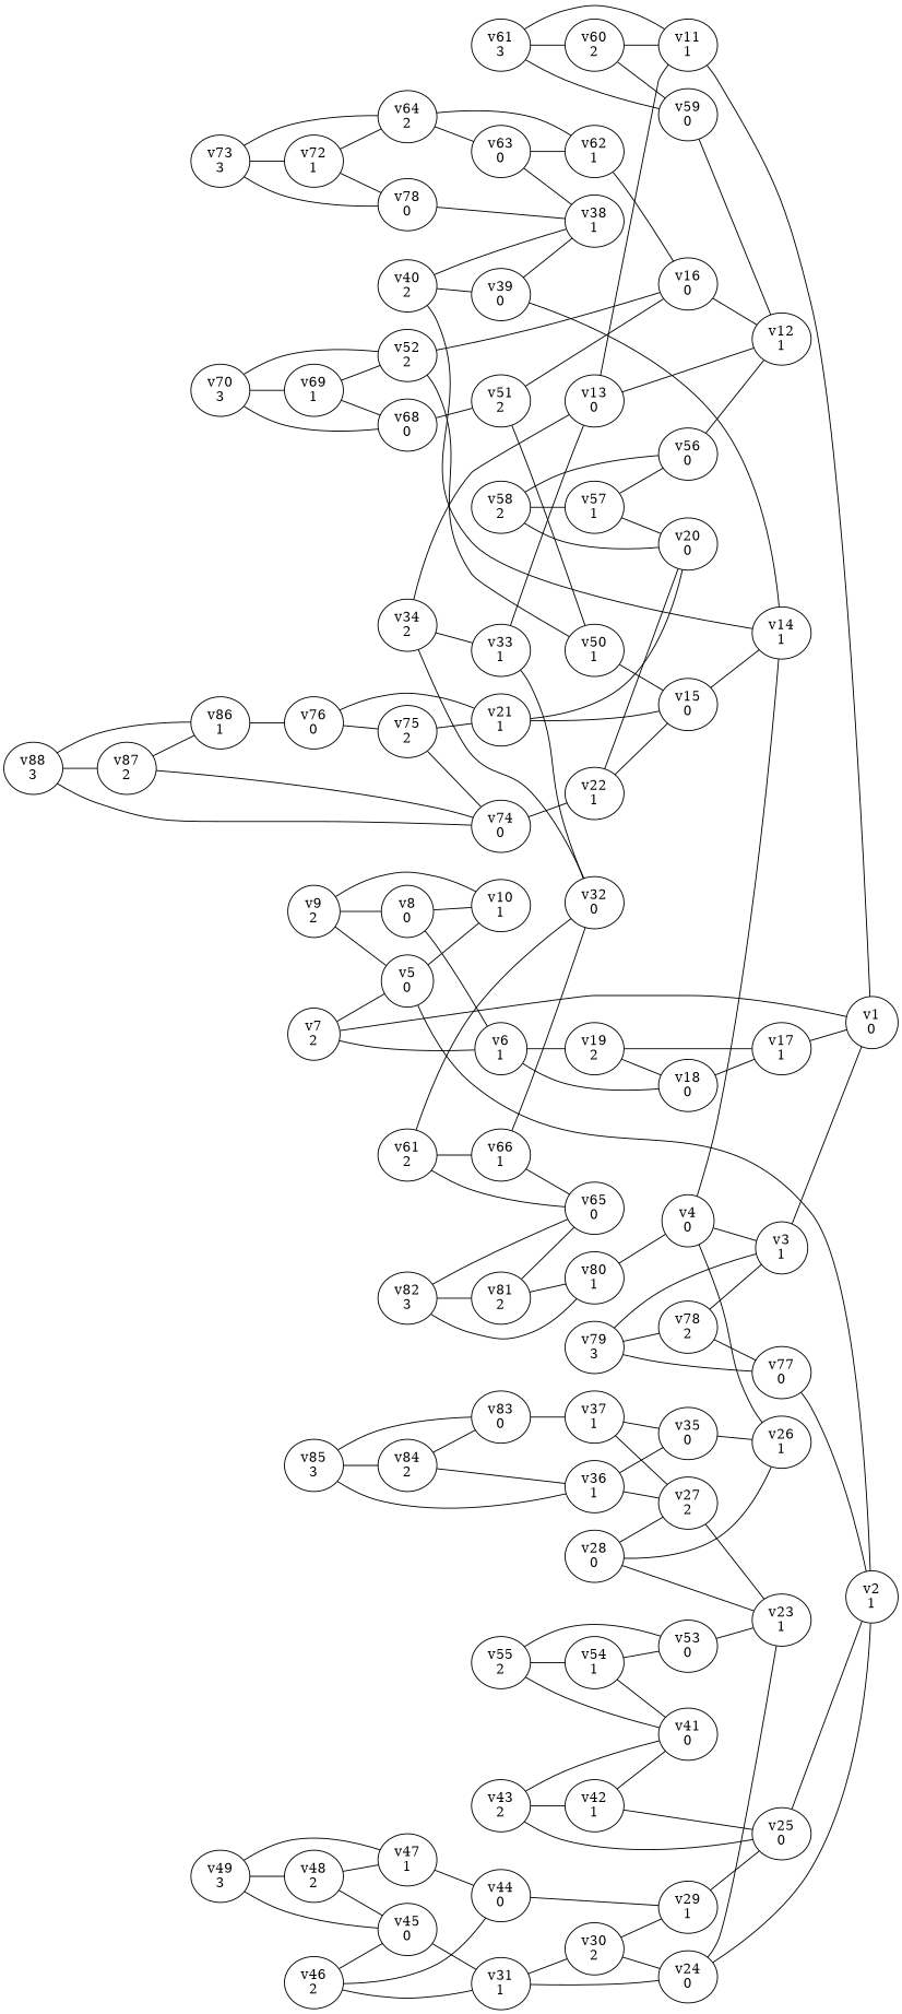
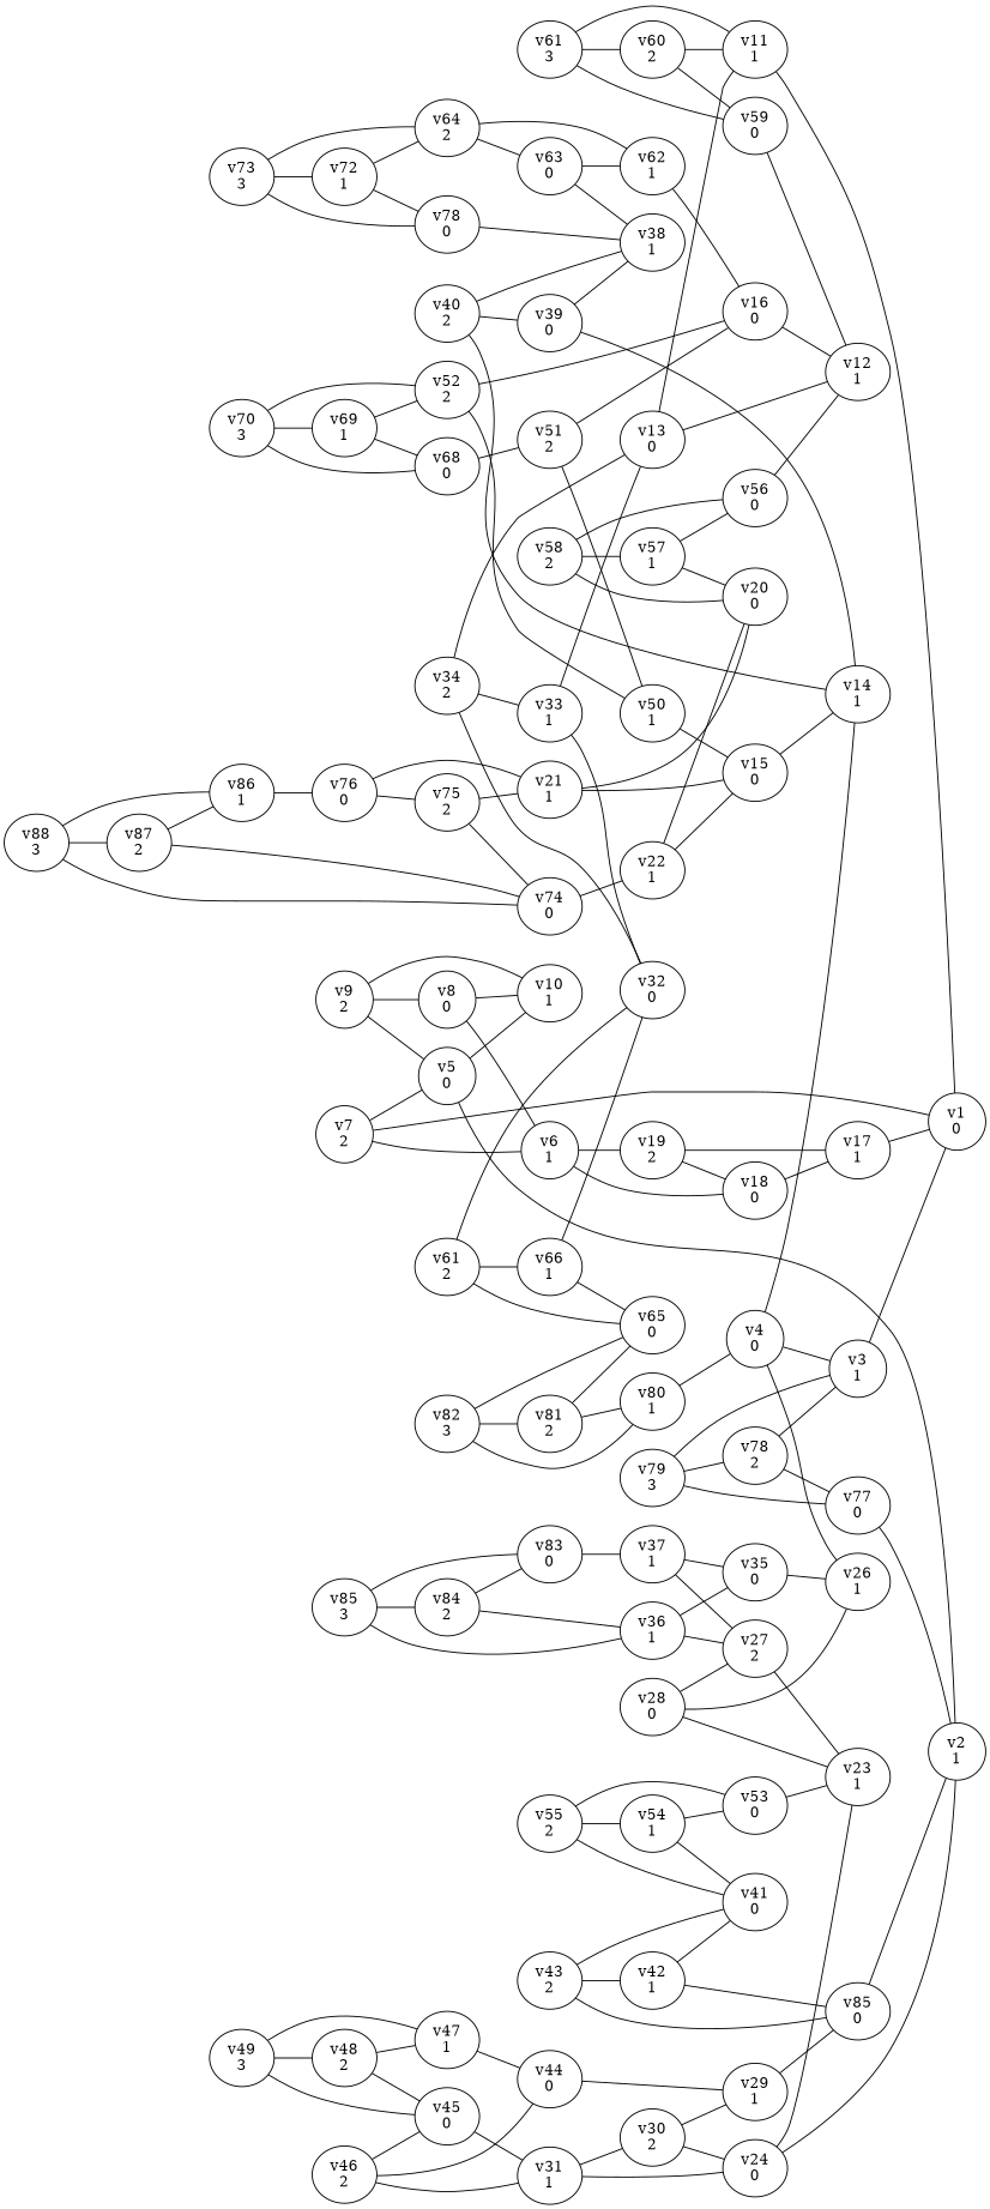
  graph {
    rankdir=LR
    n1 [label="v1\n0"]
    n2 [label="v10\n1"]
    n3 [label="v11\n1"]
    n4 [label="v12\n1"]
    n5 [label="v13\n0"]
    n6 [label="v14\n1"]
    n7 [label="v15\n0"]
    n8 [label="v16\n0"]
    n9 [label="v17\n1"]
    n10 [label="v18\n0"]
    n11 [label="v19\n2"]
    n12 [label="v2\n1"]
    n13 [label="v20\n0"]
    n14 [label="v21\n1"]
    n15 [label="v22\n1"]
    n16 [label="v23\n1"]
    n17 [label="v24\n0"]
-   n18 [label="v25\n0"]
+   n18 [label="v85\n0"]
    n19 [label="v26\n1"]
    n20 [label="v27\n2"]
    n21 [label="v28\n0"]
    n22 [label="v29\n1"]
    n23 [label="v3\n1"]
    n24 [label="v30\n2"]
    n25 [label="v31\n1"]
    n26 [label="v32\n0"]
    n27 [label="v33\n1"]
    n28 [label="v34\n2"]
    n29 [label="v35\n0"]
    n30 [label="v36\n1"]
    n31 [label="v37\n1"]
    n32 [label="v38\n1"]
    n33 [label="v39\n0"]
    n34 [label="v4\n0"]
    n35 [label="v40\n2"]
    n36 [label="v41\n0"]
    n37 [label="v42\n1"]
    n38 [label="v43\n2"]
    n39 [label="v44\n0"]
    n40 [label="v45\n0"]
    n41 [label="v46\n2"]
    n42 [label="v47\n1"]
    n43 [label="v48\n2"]
    n44 [label="v49\n3"]
    n45 [label="v5\n0"]
    n46 [label="v50\n1"]
    n47 [label="v51\n2"]
    n48 [label="v52\n2"]
    n49 [label="v53\n0"]
    n50 [label="v54\n1"]
    n51 [label="v55\n2"]
    n52 [label="v56\n0"]
    n53 [label="v57\n1"]
    n54 [label="v58\n2"]
    n55 [label="v59\n0"]
    n56 [label="v6\n1"]
    n57 [label="v60\n2"]
    n58 [label="v61\n3"]
    n59 [label="v62\n1"]
    n60 [label="v63\n0"]
    n61 [label="v64\n2"]
    n62 [label="v65\n0"]
    n63 [label="v66\n1"]
    n64 [label="v61\n2"]
    n65 [label="v68\n0"]
    n66 [label="v69\n1"]
    n67 [label="v7\n2"]
    n68 [label="v70\n3"]
    n69 [label="v78\n0"]
    n70 [label="v72\n1"]
    n71 [label="v73\n3"]
    n72 [label="v74\n0"]
    n73 [label="v75\n2"]
    n74 [label="v76\n0"]
    n75 [label="v77\n0"]
    n76 [label="v78\n2"]
    n77 [label="v79\n3"]
    n78 [label="v8\n0"]
    n79 [label="v80\n1"]
    n80 [label="v81\n2"]
    n81 [label="v82\n3"]
    n82 [label="v83\n0"]
    n83 [label="v84\n2"]
    n84 [label="v85\n3"]
    n85 [label="v86\n1"]
    n86 [label="v87\n2"]
    n87 [label="v88\n3"]
    n88 [label="v9\n2"]
    n3 -- n1
    n5 -- n3
    n5 -- n4
    n7 -- n6
    n8 -- n4
    n9 -- n1
    n10 -- n9
    n11 -- n9
    n11 -- n10
    n14 -- n7
    n14 -- n13
    n15 -- n7
    n15 -- n13
    n17 -- n12
    n17 -- n16
    n18 -- n12
    n20 -- n16
    n21 -- n16
    n21 -- n19
    n21 -- n20
    n22 -- n18
    n23 -- n1
    n24 -- n17
    n24 -- n22
    n25 -- n17
    n25 -- n24
    n27 -- n5
    n27 -- n26
    n28 -- n5
    n28 -- n26
    n28 -- n27
    n29 -- n19
    n30 -- n20
    n30 -- n29
    n31 -- n20
    n31 -- n29
    n33 -- n6
    n33 -- n32
    n34 -- n6
    n34 -- n19
    n34 -- n23
    n35 -- n6
    n35 -- n32
    n35 -- n33
    n37 -- n18
    n37 -- n36
    n38 -- n18
    n38 -- n36
    n38 -- n37
    n39 -- n22
    n40 -- n25
    n41 -- n25
    n41 -- n39
    n41 -- n40
    n42 -- n39
    n43 -- n40
    n43 -- n42
    n44 -- n40
    n44 -- n42
    n44 -- n43
    n45 -- n2
    n45 -- n12
    n46 -- n7
    n47 -- n8
    n47 -- n46
    n48 -- n8
    n48 -- n46
    n49 -- n16
    n50 -- n36
    n50 -- n49
    n51 -- n36
    n51 -- n49
    n51 -- n50
    n52 -- n4
    n53 -- n13
    n53 -- n52
    n54 -- n13
    n54 -- n52
    n54 -- n53
    n55 -- n4
    n56 -- n10
    n56 -- n11
    n57 -- n3
    n57 -- n55
    n58 -- n3
    n58 -- n55
    n58 -- n57
    n59 -- n8
    n60 -- n32
    n60 -- n59
    n61 -- n59
    n61 -- n60
    n63 -- n26
    n63 -- n62
    n64 -- n26
    n64 -- n62
    n64 -- n63
    n65 -- n47
    n66 -- n48
    n66 -- n65
    n67 -- n1
    n67 -- n45
    n67 -- n56
    n68 -- n48
    n68 -- n65
    n68 -- n66
    n69 -- n32
    n70 -- n61
    n70 -- n69
    n71 -- n61
    n71 -- n69
    n71 -- n70
    n72 -- n15
    n73 -- n14
    n73 -- n72
    n74 -- n14
    n74 -- n73
    n75 -- n12
    n76 -- n23
    n76 -- n75
    n77 -- n23
    n77 -- n75
    n77 -- n76
    n78 -- n2
    n78 -- n56
    n79 -- n34
    n80 -- n62
    n80 -- n79
    n81 -- n62
    n81 -- n79
    n81 -- n80
    n82 -- n31
    n83 -- n30
    n83 -- n82
    n84 -- n30
    n84 -- n82
    n84 -- n83
    n85 -- n74
    n86 -- n72
    n86 -- n85
    n87 -- n72
    n87 -- n85
    n87 -- n86
    n88 -- n2
    n88 -- n45
    n88 -- n78
  }
